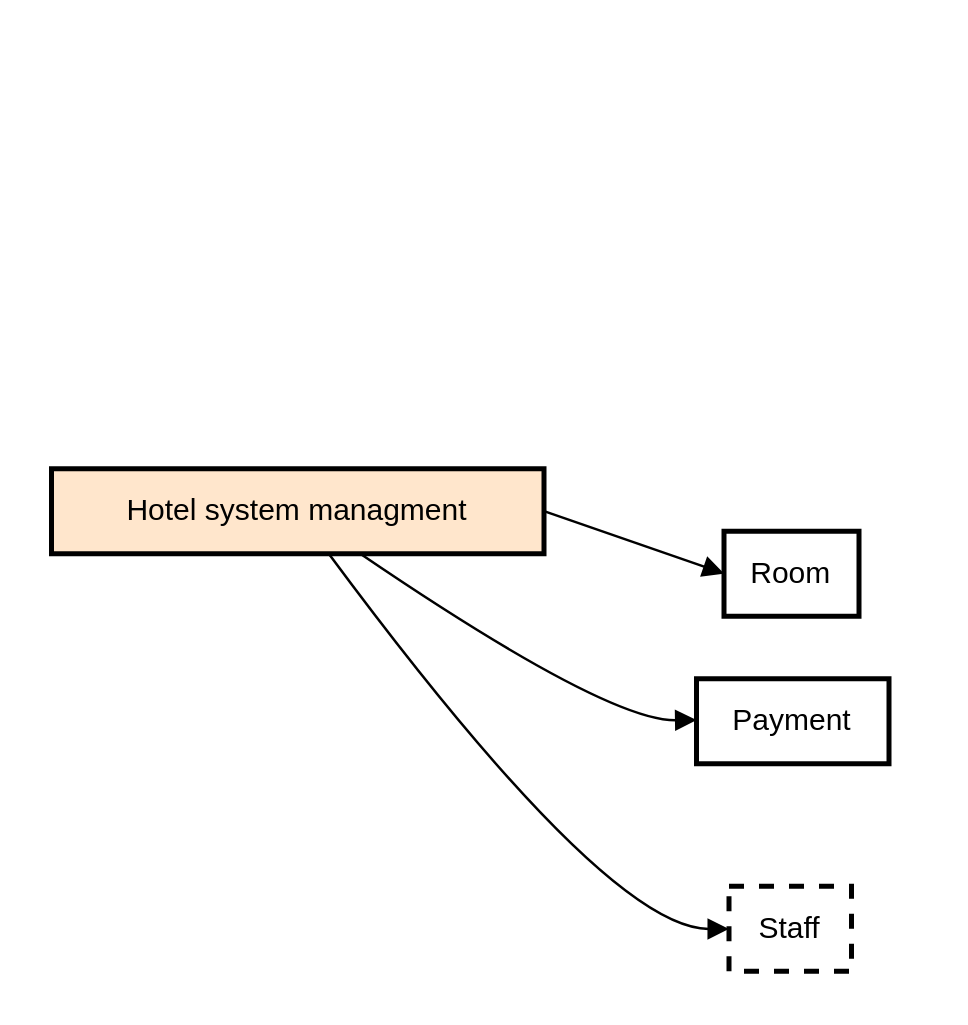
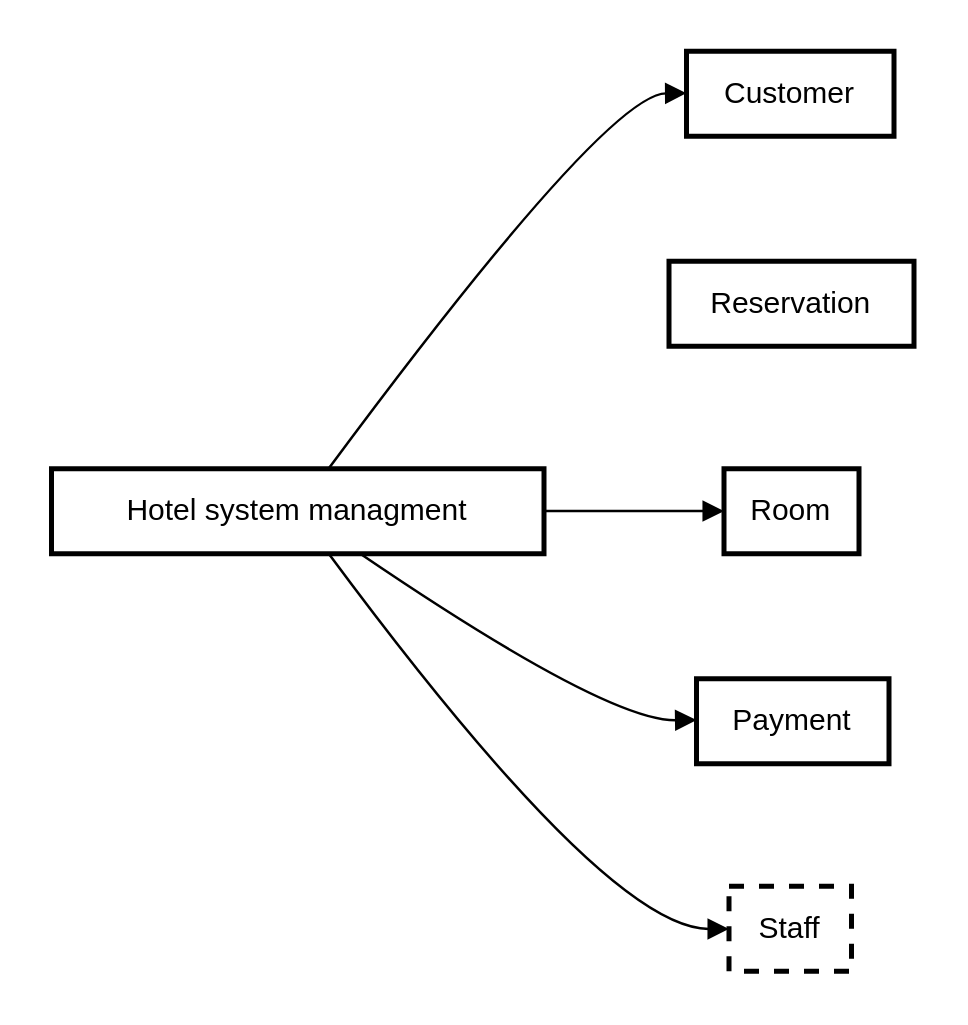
  <mxCell id="0" />
  <mxCell id="1" parent="0" />
- <mxCell id="2" value="Hotel system managment" style="whiteSpace=wrap;strokeWidth=2;fillColor=#ffe6cc;" vertex="1" parent="1"><mxGeometry y="187" width="197" height="34" as="geometry" x="20" /></mxCell>
- <mxCell id="5" value="Room" style="whiteSpace=wrap;strokeWidth=2;" vertex="1" parent="1"><mxGeometry x="289" y="212" width="54" height="34" as="geometry" /></mxCell>
+ <mxCell id="2" value="Hotel system managment" style="whiteSpace=wrap;strokeWidth=2;" vertex="1" parent="1"><mxGeometry y="187" width="197" height="34" as="geometry" x="20" /></mxCell>
+ <mxCell id="3" value="Customer" style="whiteSpace=wrap;strokeWidth=2;" vertex="1" parent="1"><mxGeometry x="274" width="83" height="34" as="geometry" y="20" /></mxCell>
+ <mxCell id="4" value="Reservation" style="whiteSpace=wrap;strokeWidth=2;" vertex="1" parent="1"><mxGeometry x="267" y="104" width="98" height="34" as="geometry" /></mxCell>
+ <mxCell id="5" value="Room" style="whiteSpace=wrap;strokeWidth=2;" vertex="1" parent="1"><mxGeometry x="289" y="187" width="54" height="34" as="geometry" /></mxCell>
  <mxCell id="6" value="Payment" style="whiteSpace=wrap;strokeWidth=2;" vertex="1" parent="1"><mxGeometry x="278" y="271" width="77" height="34" as="geometry" /></mxCell>
  <mxCell id="7" value="Staff" style="whiteSpace=wrap;strokeWidth=2;dashed=1;" vertex="1" parent="1"><mxGeometry x="291" y="354" width="49" height="34" as="geometry" /></mxCell>
+ <mxCell id="8" value="" style="curved=1;startArrow=none;endArrow=block;exitX=0.562;exitY=0.004;entryX=0.004;entryY=0.494;" edge="1" parent="1" source="2" target="3"><mxGeometry relative="1" as="geometry"><Array as="points"><mxPoint x="242" y="37" /></Array></mxGeometry></mxCell>
  <mxCell id="9" value="" style="curved=1;startArrow=none;endArrow=block;exitX=0.998;exitY=0.498;entryX=-0.005;entryY=0.498;" edge="1" parent="1" source="2" target="5"><mxGeometry relative="1" as="geometry"><Array as="points" /></mxGeometry></mxCell>
  <mxCell id="10" value="" style="curved=1;startArrow=none;endArrow=block;exitX=0.625;exitY=0.992;entryX=-0.006;entryY=0.485;" edge="1" parent="1" source="2" target="6"><mxGeometry relative="1" as="geometry"><Array as="points"><mxPoint x="242" y="288" /></Array></mxGeometry></mxCell>
  <mxCell id="11" value="" style="curved=1;startArrow=none;endArrow=block;exitX=0.562;exitY=0.992;entryX=0.002;entryY=0.502;" edge="1" parent="1" source="2" target="7"><mxGeometry relative="1" as="geometry"><Array as="points"><mxPoint x="242" y="371" /></Array></mxGeometry></mxCell>
